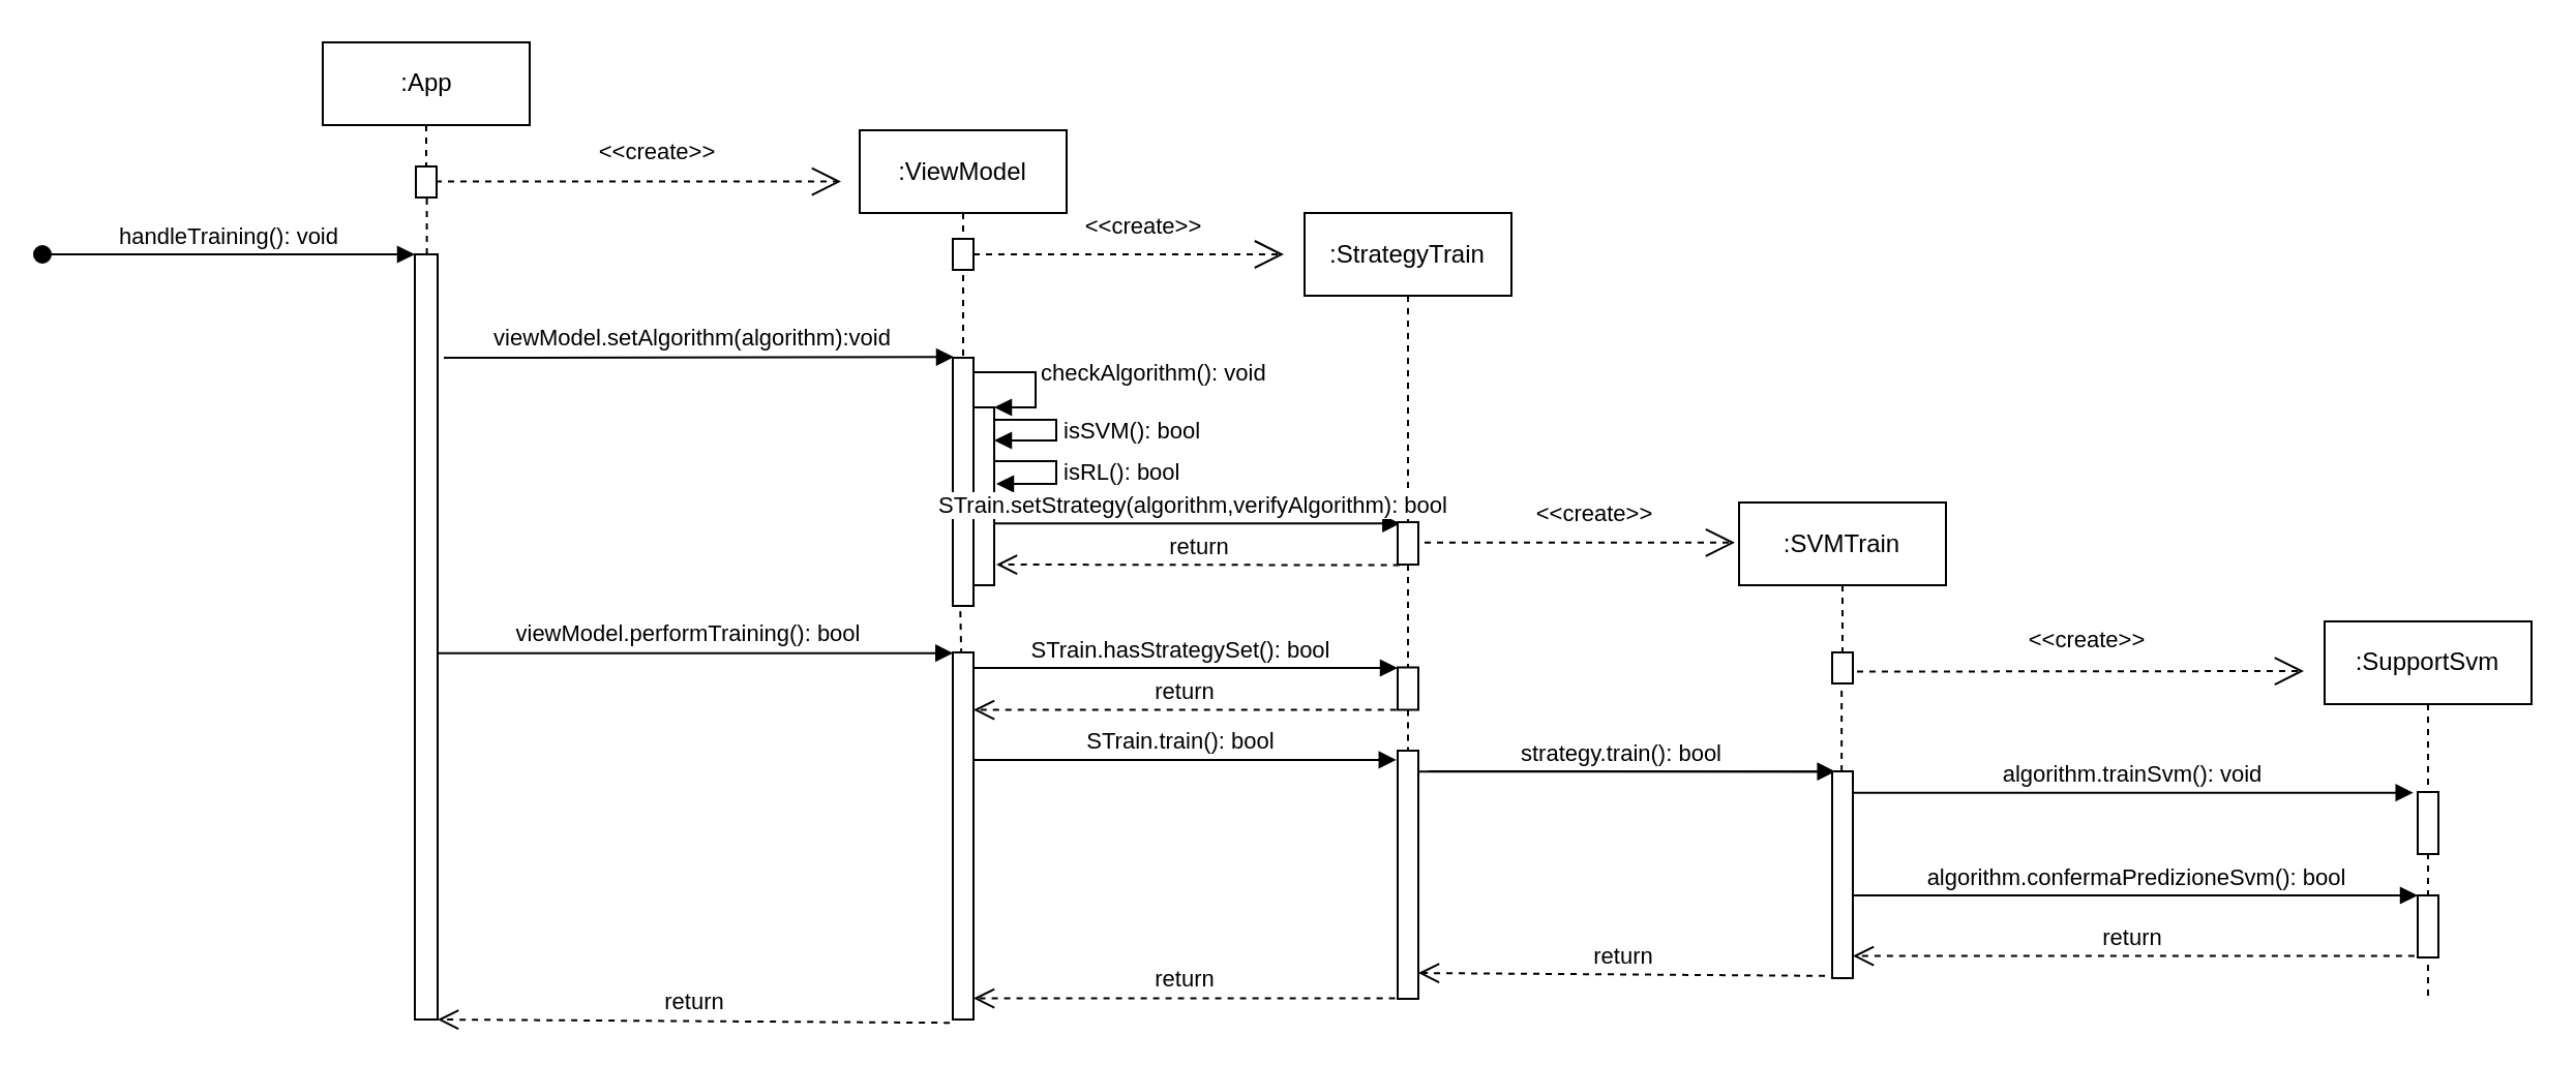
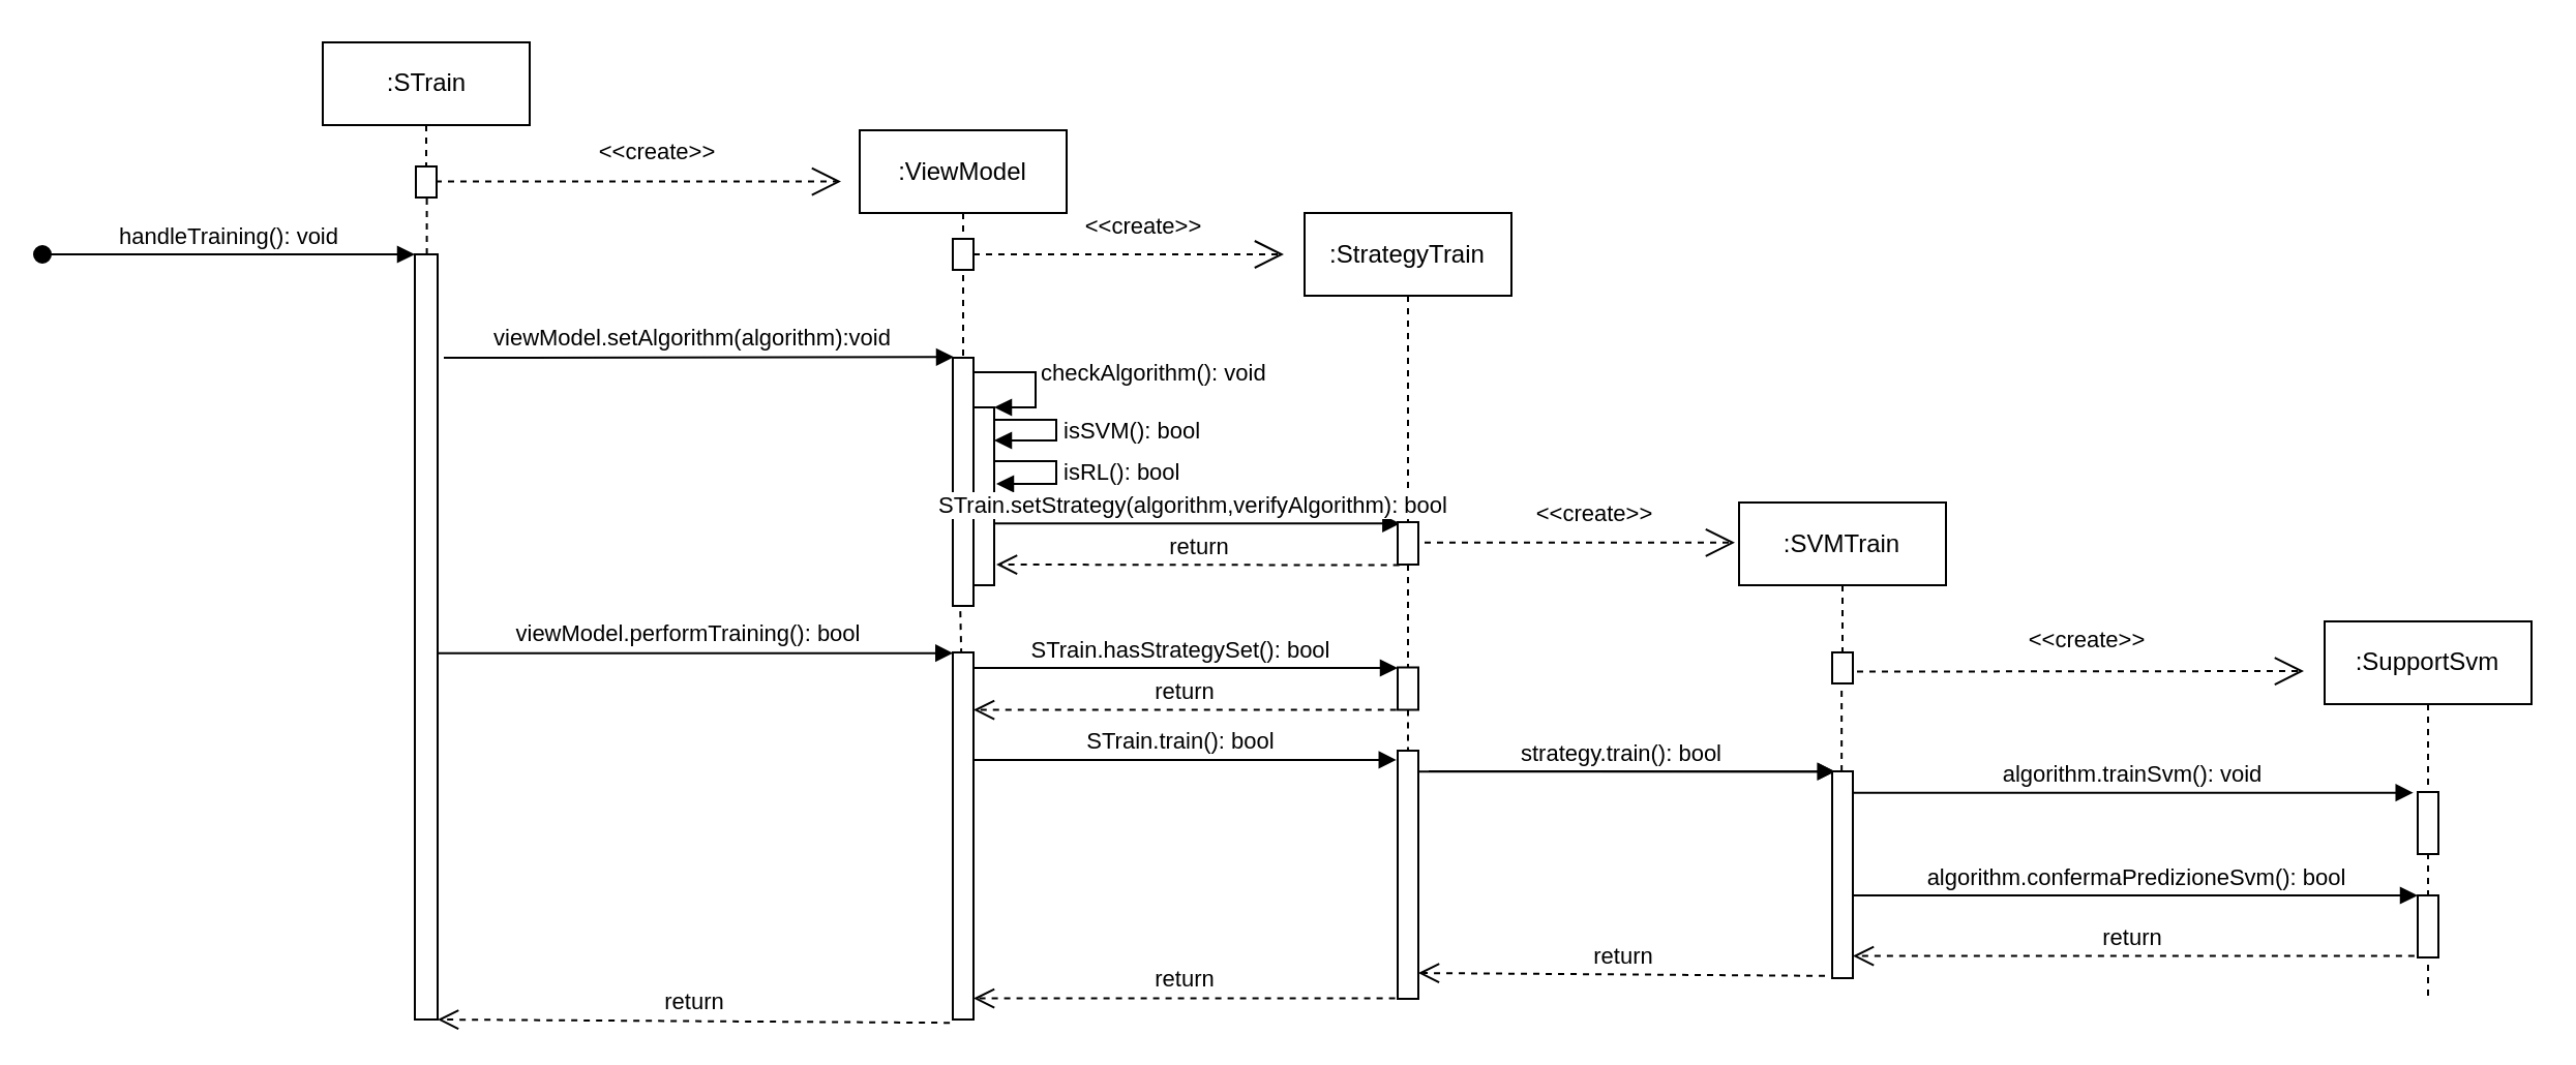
  <mxCell id="0" />
  <mxCell id="1" parent="0" />
  <mxCell id="2" value="" style="html=1;points=[];perimeter=orthogonalPerimeter;" vertex="1" parent="1"><mxGeometry x="200" y="122.5" width="11" height="370" as="geometry" /></mxCell>
  <mxCell id="3" value="" style="html=1;points=[];perimeter=orthogonalPerimeter;" vertex="1" parent="1"><mxGeometry x="460" y="172.5" width="10" height="120" as="geometry" /></mxCell>
- <mxCell id="4" value=":App" style="shape=umlLifeline;perimeter=lifelinePerimeter;whiteSpace=wrap;html=1;container=1;collapsible=0;recursiveResize=0;outlineConnect=0;" vertex="1" parent="1"><mxGeometry x="155.5" y="20" width="100" height="60" as="geometry" /></mxCell>
+ <mxCell id="4" value=":STrain" style="shape=umlLifeline;perimeter=lifelinePerimeter;whiteSpace=wrap;html=1;container=1;collapsible=0;recursiveResize=0;outlineConnect=0;" vertex="1" parent="1"><mxGeometry x="155.5" y="20" width="100" height="60" as="geometry" /></mxCell>
  <mxCell id="5" value="handleTraining(): void" style="html=1;verticalAlign=bottom;startArrow=oval;endArrow=block;startSize=8;" edge="1" parent="1"><mxGeometry relative="1" as="geometry"><mxPoint x="20" y="122.5" as="sourcePoint" /><mxPoint x="200" y="122.5" as="targetPoint" /></mxGeometry></mxCell>
  <mxCell id="6" value="" style="html=1;points=[];perimeter=orthogonalPerimeter;" vertex="1" parent="1"><mxGeometry x="470" y="196.5" width="10" height="86" as="geometry" /></mxCell>
  <mxCell id="7" value="checkAlgorithm(): void" style="edgeStyle=orthogonalEdgeStyle;html=1;align=left;spacingLeft=2;endArrow=block;rounded=0;entryX=1;entryY=0;exitX=1;exitY=0.143;exitDx=0;exitDy=0;exitPerimeter=0;" edge="1" parent="1" source="3" target="6"><mxGeometry relative="1" as="geometry"><mxPoint x="475" y="192.5" as="sourcePoint" /><Array as="points"><mxPoint x="500" y="179.5" /><mxPoint x="500" y="196.5" /></Array></mxGeometry></mxCell>
  <mxCell id="8" value="isSVM(): bool" style="edgeStyle=orthogonalEdgeStyle;html=1;align=left;spacingLeft=2;endArrow=block;rounded=0;" edge="1" parent="1" source="6"><mxGeometry relative="1" as="geometry"><mxPoint x="490" y="242.5" as="sourcePoint" /><Array as="points"><mxPoint x="510" y="202.5" /><mxPoint x="510" y="212.5" /><mxPoint x="480" y="212.5" /></Array><mxPoint x="480" y="212.5" as="targetPoint" /></mxGeometry></mxCell>
  <mxCell id="9" value=":StrategyTrain" style="shape=umlLifeline;perimeter=lifelinePerimeter;whiteSpace=wrap;html=1;container=1;collapsible=0;recursiveResize=0;outlineConnect=0;" vertex="1" parent="1"><mxGeometry x="630" y="102.5" width="100" height="150" as="geometry" /></mxCell>
  <mxCell id="10" value="" style="html=1;points=[];perimeter=orthogonalPerimeter;" vertex="1" parent="1"><mxGeometry x="885" y="372.5" width="10" height="100" as="geometry" /></mxCell>
  <mxCell id="11" value=":SupportSvm" style="shape=umlLifeline;perimeter=lifelinePerimeter;whiteSpace=wrap;html=1;container=1;collapsible=0;recursiveResize=0;outlineConnect=0;" vertex="1" parent="1"><mxGeometry x="1123" y="300" width="100" height="182.5" as="geometry" /></mxCell>
  <mxCell id="12" value="" style="html=1;points=[];perimeter=orthogonalPerimeter;" vertex="1" parent="11"><mxGeometry x="45" y="82.5" width="10" height="30" as="geometry" /></mxCell>
  <mxCell id="13" value="" style="html=1;points=[];perimeter=orthogonalPerimeter;" vertex="1" parent="11"><mxGeometry x="45" y="132.5" width="10" height="30" as="geometry" /></mxCell>
  <mxCell id="14" value="return" style="html=1;verticalAlign=bottom;endArrow=open;dashed=1;endSize=8;exitX=-0.143;exitY=1.009;exitDx=0;exitDy=0;exitPerimeter=0;" edge="1" parent="1" source="23" target="2"><mxGeometry relative="1" as="geometry"><mxPoint x="460" y="642.5" as="sourcePoint" /><mxPoint x="215" y="542.5" as="targetPoint" /></mxGeometry></mxCell>
  <mxCell id="15" value="algorithm.trainSvm(): void" style="html=1;verticalAlign=bottom;endArrow=block;entryX=-0.214;entryY=0.012;entryDx=0;entryDy=0;entryPerimeter=0;" edge="1" parent="1" source="10" target="12"><mxGeometry width="80" relative="1" as="geometry"><mxPoint x="903" y="436" as="sourcePoint" /><mxPoint x="1083" y="446" as="targetPoint" /></mxGeometry></mxCell>
  <mxCell id="16" value="algorithm.confermaPredizioneSvm(): bool" style="html=1;verticalAlign=bottom;endArrow=block;" edge="1" parent="1" source="10" target="13"><mxGeometry width="80" relative="1" as="geometry"><mxPoint x="895" y="488" as="sourcePoint" /><mxPoint x="1140" y="451.5" as="targetPoint" /><Array as="points"><mxPoint x="1168" y="432.5" /></Array></mxGeometry></mxCell>
  <mxCell id="17" value="&amp;lt;&amp;lt;create&amp;gt;&amp;gt;" style="endArrow=open;endSize=12;dashed=1;html=1;" edge="1" parent="1"><mxGeometry x="0.075" y="15" width="160" relative="1" as="geometry"><mxPoint x="885" y="324.29" as="sourcePoint" /><mxPoint x="1113" y="324" as="targetPoint" /><mxPoint as="offset" /></mxGeometry></mxCell>
  <mxCell id="18" value="viewModel.setAlgorithm(algorithm):void" style="html=1;verticalAlign=bottom;endArrow=block;entryX=-0.25;entryY=0.129;entryDx=0;entryDy=0;entryPerimeter=0;" edge="1" parent="1"><mxGeometry x="-0.025" width="80" relative="1" as="geometry"><mxPoint x="214" y="172.5" as="sourcePoint" /><mxPoint x="460.5" y="172.16" as="targetPoint" /><mxPoint as="offset" /></mxGeometry></mxCell>
  <mxCell id="19" value="viewModel.performTraining(): bool" style="html=1;verticalAlign=bottom;endArrow=block;entryX=0.014;entryY=0.002;entryDx=0;entryDy=0;entryPerimeter=0;" edge="1" parent="1" source="2" target="23"><mxGeometry x="-0.025" width="80" relative="1" as="geometry"><mxPoint x="201" y="323.08" as="sourcePoint" /><mxPoint x="450.83" y="321.91" as="targetPoint" /><mxPoint as="offset" /></mxGeometry></mxCell>
  <mxCell id="20" value=":ViewModel" style="shape=umlLifeline;perimeter=lifelinePerimeter;whiteSpace=wrap;html=1;container=1;collapsible=0;recursiveResize=0;outlineConnect=0;" vertex="1" parent="1"><mxGeometry x="415" y="62.5" width="100" height="110" as="geometry" /></mxCell>
  <mxCell id="21" value="" style="html=1;points=[];perimeter=orthogonalPerimeter;" vertex="1" parent="20"><mxGeometry x="45" y="52.5" width="10" height="15" as="geometry" /></mxCell>
  <mxCell id="22" value="" style="endArrow=none;dashed=1;html=1;exitX=0.41;exitY=0.006;exitDx=0;exitDy=0;exitPerimeter=0;entryX=0.357;entryY=0.996;entryDx=0;entryDy=0;entryPerimeter=0;" edge="1" parent="1" source="23" target="3"><mxGeometry width="50" height="50" relative="1" as="geometry"><mxPoint x="464" y="382.5" as="sourcePoint" /><mxPoint x="464" y="372.5" as="targetPoint" /></mxGeometry></mxCell>
  <mxCell id="23" value="" style="html=1;points=[];perimeter=orthogonalPerimeter;" vertex="1" parent="1"><mxGeometry x="460" y="315" width="10" height="177.5" as="geometry" /></mxCell>
  <mxCell id="24" value="" style="html=1;points=[];perimeter=orthogonalPerimeter;" vertex="1" parent="1"><mxGeometry x="885" y="315" width="10" height="15" as="geometry" /></mxCell>
  <mxCell id="25" value="" style="endArrow=none;dashed=1;html=1;" edge="1" parent="1" source="10"><mxGeometry width="50" height="50" relative="1" as="geometry"><mxPoint x="889.29" y="370" as="sourcePoint" /><mxPoint x="889.58" y="330" as="targetPoint" /></mxGeometry></mxCell>
  <mxCell id="26" value="" style="endArrow=none;dashed=1;html=1;entryX=0.53;entryY=0.973;entryDx=0;entryDy=0;entryPerimeter=0;" edge="1" parent="1" source="2" target="44"><mxGeometry width="50" height="50" relative="1" as="geometry"><mxPoint x="204.98" y="122.5" as="sourcePoint" /><mxPoint x="205.98" y="97.335" as="targetPoint" /></mxGeometry></mxCell>
  <mxCell id="27" value="isRL(): bool" style="edgeStyle=orthogonalEdgeStyle;html=1;align=left;spacingLeft=2;endArrow=block;rounded=0;" edge="1" parent="1" source="6"><mxGeometry relative="1" as="geometry"><mxPoint x="490" y="212.5" as="sourcePoint" /><Array as="points"><mxPoint x="480" y="222.5" /><mxPoint x="510" y="222.5" /><mxPoint x="510" y="233.5" /><mxPoint x="481" y="233.5" /></Array><mxPoint x="481" y="233.5" as="targetPoint" /></mxGeometry></mxCell>
  <mxCell id="28" value="&amp;lt;&amp;lt;create&amp;gt;&amp;gt;" style="endArrow=open;endSize=12;dashed=1;html=1;" edge="1" parent="1"><mxGeometry x="0.096" y="14" width="160" relative="1" as="geometry"><mxPoint x="470" y="122.5" as="sourcePoint" /><mxPoint x="620" y="122.5" as="targetPoint" /><mxPoint as="offset" /></mxGeometry></mxCell>
  <mxCell id="29" value=":SVMTrain" style="shape=umlLifeline;perimeter=lifelinePerimeter;whiteSpace=wrap;html=1;container=1;collapsible=0;recursiveResize=0;outlineConnect=0;" vertex="1" parent="1"><mxGeometry x="840" y="242.5" width="100" height="72.5" as="geometry" /></mxCell>
  <mxCell id="30" value="&lt;span style=&quot;text-align: left&quot;&gt;STrain.setStrategy(algorithm,verifyAlgorithm): bool&lt;/span&gt;" style="html=1;verticalAlign=bottom;endArrow=block;entryX=0.117;entryY=0.033;entryDx=0;entryDy=0;entryPerimeter=0;" edge="1" parent="1" source="6" target="31"><mxGeometry x="-0.025" width="80" relative="1" as="geometry"><mxPoint x="677" y="152.84" as="sourcePoint" /><mxPoint x="670" y="259.5" as="targetPoint" /><mxPoint as="offset" /></mxGeometry></mxCell>
  <mxCell id="31" value="" style="html=1;points=[];perimeter=orthogonalPerimeter;" vertex="1" parent="1"><mxGeometry x="675" y="252" width="10" height="20.5" as="geometry" /></mxCell>
  <mxCell id="32" value="return" style="html=1;verticalAlign=bottom;endArrow=open;dashed=1;endSize=8;exitX=0.081;exitY=1.014;exitDx=0;exitDy=0;exitPerimeter=0;" edge="1" parent="1" source="31"><mxGeometry relative="1" as="geometry"><mxPoint x="730" y="422.5" as="sourcePoint" /><mxPoint x="481" y="272.5" as="targetPoint" /></mxGeometry></mxCell>
  <mxCell id="33" value="&amp;lt;&amp;lt;create&amp;gt;&amp;gt;" style="endArrow=open;endSize=12;dashed=1;html=1;" edge="1" parent="1"><mxGeometry x="0.096" y="14" width="160" relative="1" as="geometry"><mxPoint x="688" y="261.91" as="sourcePoint" /><mxPoint x="838" y="261.91" as="targetPoint" /><mxPoint as="offset" /></mxGeometry></mxCell>
  <mxCell id="34" value="STrain.hasStrategySet(): bool" style="html=1;verticalAlign=bottom;endArrow=block;" edge="1" parent="1" source="23" target="35"><mxGeometry x="-0.025" width="80" relative="1" as="geometry"><mxPoint x="515" y="395.04" as="sourcePoint" /><mxPoint x="660" y="322.5" as="targetPoint" /><mxPoint as="offset" /><Array as="points"><mxPoint x="610" y="322.5" /></Array></mxGeometry></mxCell>
  <mxCell id="35" value="" style="html=1;points=[];perimeter=orthogonalPerimeter;" vertex="1" parent="1"><mxGeometry x="675" y="322.25" width="10" height="20.5" as="geometry" /></mxCell>
  <mxCell id="36" value="return" style="html=1;verticalAlign=bottom;endArrow=open;dashed=1;endSize=8;exitX=-0.062;exitY=1.002;exitDx=0;exitDy=0;exitPerimeter=0;" edge="1" parent="1" source="35" target="23"><mxGeometry relative="1" as="geometry"><mxPoint x="685.81" y="282.787" as="sourcePoint" /><mxPoint x="491" y="282.5" as="targetPoint" /></mxGeometry></mxCell>
  <mxCell id="37" value="" style="html=1;points=[];perimeter=orthogonalPerimeter;" vertex="1" parent="1"><mxGeometry x="675" y="362.5" width="10" height="120" as="geometry" /></mxCell>
  <mxCell id="38" value="STrain.train(): bool" style="html=1;verticalAlign=bottom;endArrow=block;entryX=-0.062;entryY=0.037;entryDx=0;entryDy=0;entryPerimeter=0;" edge="1" parent="1" source="23" target="37"><mxGeometry x="-0.025" width="80" relative="1" as="geometry"><mxPoint x="490" y="342.5" as="sourcePoint" /><mxPoint x="695" y="342.5" as="targetPoint" /><mxPoint as="offset" /></mxGeometry></mxCell>
  <mxCell id="39" value="return" style="html=1;verticalAlign=bottom;endArrow=open;dashed=1;endSize=8;exitX=-0.12;exitY=0.998;exitDx=0;exitDy=0;exitPerimeter=0;" edge="1" parent="1" source="37" target="23"><mxGeometry relative="1" as="geometry"><mxPoint x="684.38" y="352.791" as="sourcePoint" /><mxPoint x="480" y="352.791" as="targetPoint" /></mxGeometry></mxCell>
  <mxCell id="40" value="STrain.train(): bool" style="html=1;verticalAlign=bottom;endArrow=block;entryX=0.143;entryY=0.001;entryDx=0;entryDy=0;entryPerimeter=0;" edge="1" parent="1" target="10"><mxGeometry x="-0.025" width="80" relative="1" as="geometry"><mxPoint x="690" y="372.5" as="sourcePoint" /><mxPoint x="886.43" y="372.62" as="targetPoint" /><mxPoint as="offset" /></mxGeometry></mxCell>
  <mxCell id="41" value="strategy.train(): bool" style="html=1;verticalAlign=bottom;endArrow=block;entryX=0.143;entryY=0.001;entryDx=0;entryDy=0;entryPerimeter=0;" edge="1" parent="1" source="37" target="10"><mxGeometry x="-0.025" width="80" relative="1" as="geometry"><mxPoint x="690" y="372.5" as="sourcePoint" /><mxPoint x="886.43" y="372.62" as="targetPoint" /><mxPoint as="offset" /></mxGeometry></mxCell>
  <mxCell id="42" value="return" style="html=1;verticalAlign=bottom;endArrow=open;dashed=1;endSize=8;exitX=-0.157;exitY=0.976;exitDx=0;exitDy=0;exitPerimeter=0;" edge="1" parent="1" source="13" target="10"><mxGeometry relative="1" as="geometry"><mxPoint x="1169" y="516" as="sourcePoint" /><mxPoint x="963" y="516" as="targetPoint" /></mxGeometry></mxCell>
  <mxCell id="43" value="return" style="html=1;verticalAlign=bottom;endArrow=open;dashed=1;endSize=8;exitX=-0.348;exitY=0.989;exitDx=0;exitDy=0;exitPerimeter=0;entryX=0.997;entryY=0.896;entryDx=0;entryDy=0;entryPerimeter=0;" edge="1" parent="1" source="10" target="37"><mxGeometry relative="1" as="geometry"><mxPoint x="881.43" y="465" as="sourcePoint" /><mxPoint x="710" y="462.5" as="targetPoint" /></mxGeometry></mxCell>
  <mxCell id="44" value="" style="html=1;points=[];perimeter=orthogonalPerimeter;" vertex="1" parent="1"><mxGeometry x="200.5" y="80" width="10" height="15" as="geometry" /></mxCell>
  <mxCell id="45" value="&amp;lt;&amp;lt;create&amp;gt;&amp;gt;" style="endArrow=open;endSize=12;dashed=1;html=1;" edge="1" parent="1"><mxGeometry x="0.096" y="14" width="160" relative="1" as="geometry"><mxPoint x="210" y="87.3" as="sourcePoint" /><mxPoint x="406" y="87.3" as="targetPoint" /><mxPoint as="offset" /></mxGeometry></mxCell>
  <mxCell id="46" value="" style="endArrow=none;dashed=1;html=1;" edge="1" parent="1" source="31" target="35"><mxGeometry width="50" height="50" relative="1" as="geometry"><mxPoint x="681" y="273.5" as="sourcePoint" /><mxPoint x="681" y="322.5" as="targetPoint" /></mxGeometry></mxCell>
  <mxCell id="47" value="" style="endArrow=none;dashed=1;html=1;" edge="1" parent="1" source="35" target="37"><mxGeometry width="50" height="50" relative="1" as="geometry"><mxPoint x="691" y="312.5" as="sourcePoint" /><mxPoint x="691" y="332.25" as="targetPoint" /></mxGeometry></mxCell>
